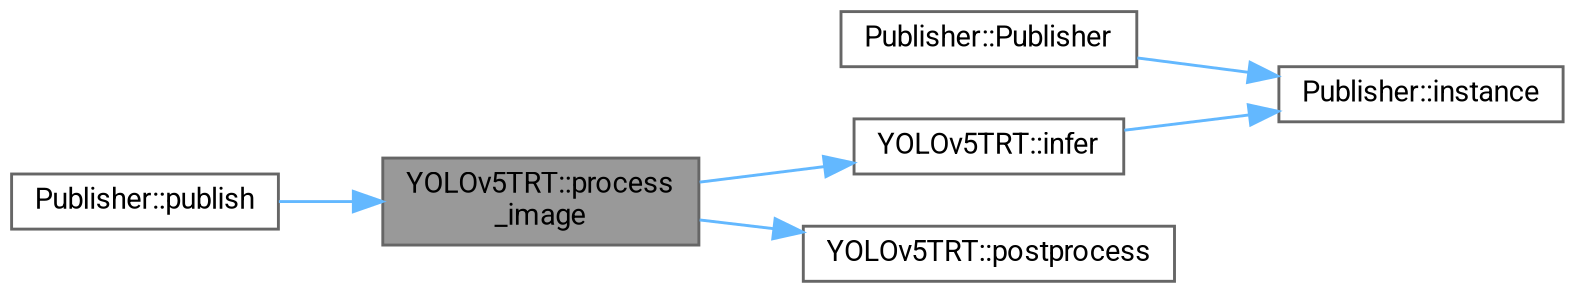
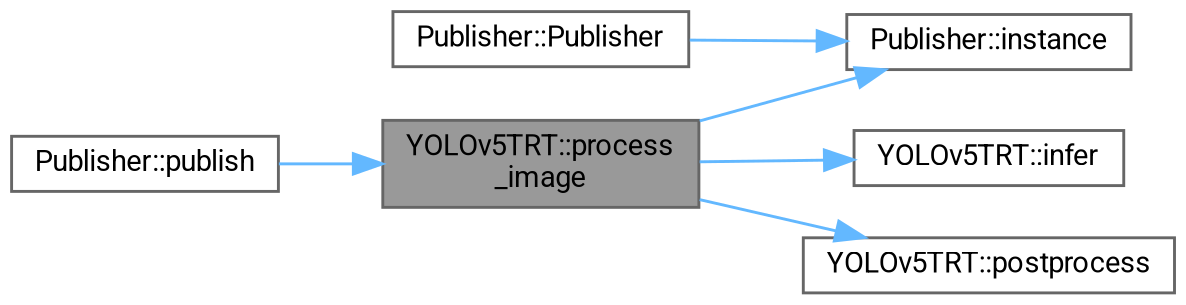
  digraph {
    fontname=Roboto
    rankdir=LR
    node [color=grey40 fillcolor=white fontname=Roboto fontsize=10 shape=box style=filled]
    edge [color=steelblue1 fontname=Roboto fontsize=10 labelfontname=Helvetica labelfontsize=10 style=solid]
    n1 [color=gray40 fillcolor=grey60 fontcolor=black height=0.2 label="YOLOv5TRT::process\l_image" width=0.4]
    n2 [height=0.2 label="YOLOv5TRT::infer" width=0.4]
    n3 [height=0.2 label="Publisher::instance" width=0.4]
    n4 [height=0.2 label="YOLOv5TRT::postprocess" width=0.4]
    n5 [height=0.2 label="Publisher::publish" width=0.4]
    n6 [height=0.2 label="Publisher::Publisher" width=0.4]
    n1 -> n2
-   n2 -> n3
+   n1 -> n3
    n1 -> n4
    n5 -> n1
    n6 -> n3
  }
